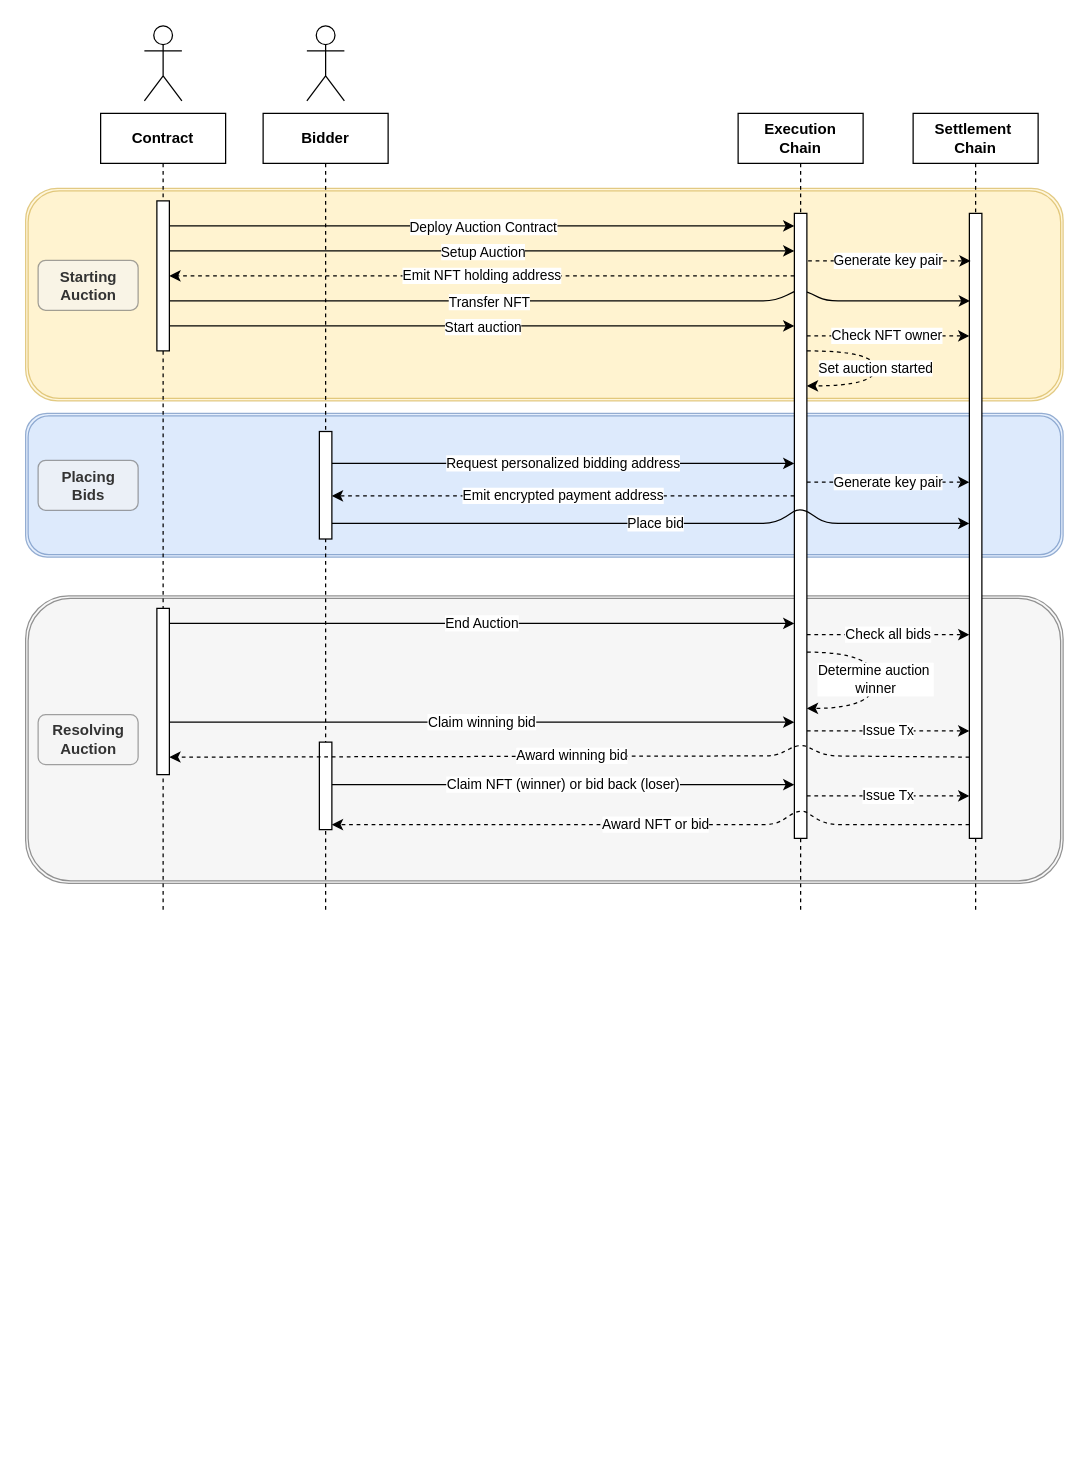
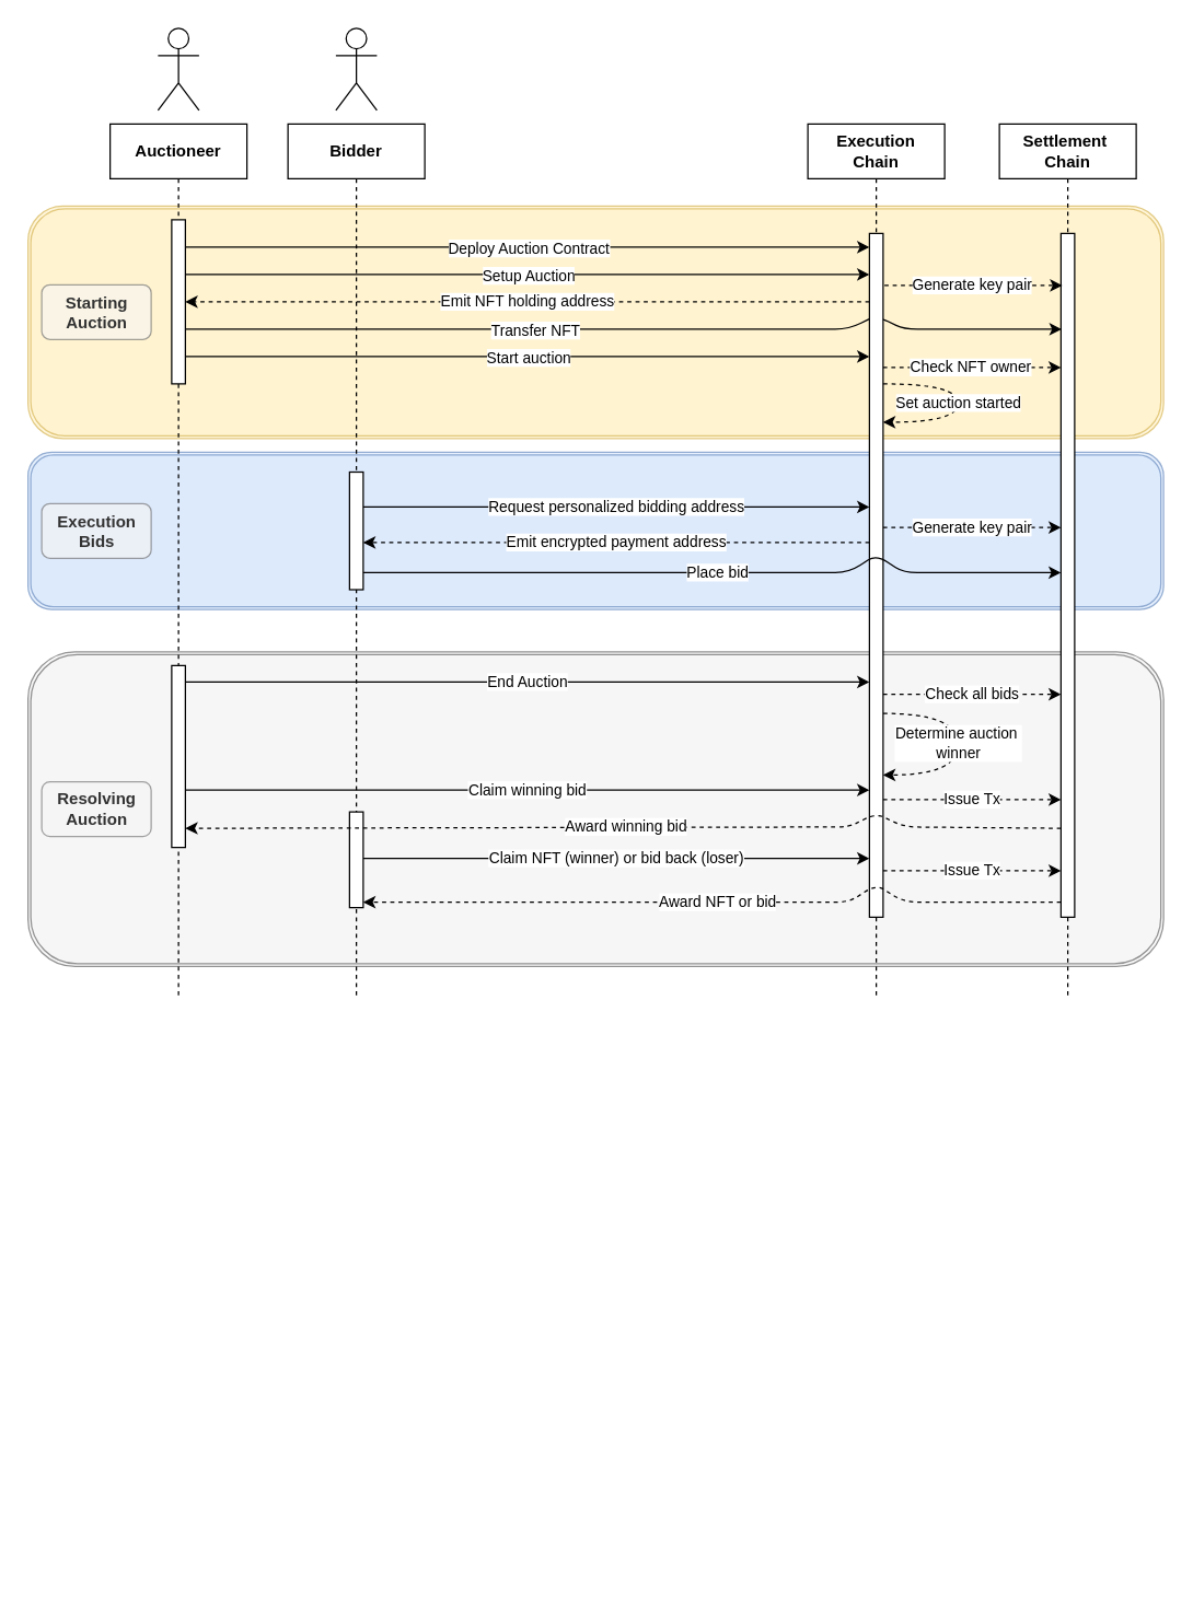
  <mxCell id="0" />
  <mxCell id="1" parent="0" />
  <mxCell id="2" value="" style="group" parent="1" vertex="1" connectable="0"><mxGeometry x="20" y="476" width="830" height="230" as="geometry" /></mxCell>
  <mxCell id="3" value="" style="shape=ext;double=1;rounded=1;whiteSpace=wrap;html=1;color=red;fillColor=#f5f5f5;strokeColor=#666666;fillStyle=auto;opacity=70;fontColor=#333333;labelBackgroundColor=light-dark(#f6f6f6, #ededed);" parent="2" vertex="1"><mxGeometry width="830" height="230" as="geometry" /></mxCell>
  <mxCell id="4" value="Check all bids" style="rounded=0;orthogonalLoop=1;jettySize=auto;html=1;dashed=1;" parent="2" edge="1"><mxGeometry relative="1" as="geometry"><mxPoint x="625" y="31" as="sourcePoint" /><mxPoint x="755" y="31" as="targetPoint" /></mxGeometry></mxCell>
  <mxCell id="5" value="End Auction" style="rounded=0;orthogonalLoop=1;jettySize=auto;html=1;elbow=vertical;" parent="2" edge="1"><mxGeometry relative="1" as="geometry"><mxPoint x="115" y="22" as="sourcePoint" /><mxPoint x="615" y="22" as="targetPoint" /></mxGeometry></mxCell>
  <mxCell id="6" value="Determine auction&amp;nbsp;&lt;div&gt;winner&lt;/div&gt;" style="endArrow=classic;html=1;rounded=0;dashed=1;edgeStyle=orthogonalEdgeStyle;elbow=vertical;curved=1;" parent="2" target="39" edge="1"><mxGeometry x="-0.006" relative="1" as="geometry"><mxPoint x="625" y="45" as="sourcePoint" /><mxPoint x="640" y="90" as="targetPoint" /><mxPoint as="offset" /><Array as="points"><mxPoint x="680" y="45" /><mxPoint x="680" y="90" /></Array></mxGeometry></mxCell>
  <mxCell id="7" value="Claim winning bid" style="rounded=0;orthogonalLoop=0;jettySize=auto;html=1;elbow=vertical;" parent="2" edge="1"><mxGeometry relative="1" as="geometry"><mxPoint x="115.0" y="101" as="sourcePoint" /><mxPoint x="615" y="101" as="targetPoint" /></mxGeometry></mxCell>
  <mxCell id="8" value="Issue Tx" style="rounded=0;orthogonalLoop=1;jettySize=auto;html=1;dashed=1;" parent="2" edge="1"><mxGeometry relative="1" as="geometry"><mxPoint x="625" y="108" as="sourcePoint" /><mxPoint x="755" y="108" as="targetPoint" /></mxGeometry></mxCell>
  <mxCell id="9" value="Claim NFT (winner) or bid back (loser)" style="rounded=0;orthogonalLoop=0;jettySize=auto;html=1;elbow=vertical;" parent="2" edge="1"><mxGeometry relative="1" as="geometry"><mxPoint x="245" y="151" as="sourcePoint" /><mxPoint x="615" y="151" as="targetPoint" /></mxGeometry></mxCell>
  <mxCell id="10" value="Issue Tx" style="rounded=0;orthogonalLoop=1;jettySize=auto;html=1;dashed=1;" parent="2" edge="1"><mxGeometry relative="1" as="geometry"><mxPoint x="625" y="160" as="sourcePoint" /><mxPoint x="755" y="160" as="targetPoint" /></mxGeometry></mxCell>
  <mxCell id="11" value="&lt;span&gt;Resolving&lt;/span&gt;&lt;div&gt;&lt;span&gt;Auction&lt;/span&gt;&lt;/div&gt;" style="text;html=1;align=center;verticalAlign=middle;resizable=0;points=[];autosize=1;strokeColor=#666666;fillColor=#f5f5f5;opacity=60;fontColor=#333333;rounded=1;shadow=0;fontStyle=1" parent="2" vertex="1"><mxGeometry x="10" y="95" width="80" height="40" as="geometry" /></mxCell>
  <mxCell id="12" value="" style="group;direction=south;" parent="1" vertex="1" connectable="0"><mxGeometry x="20" y="330" width="115" height="830" as="geometry" /></mxCell>
  <mxCell id="13" value="" style="shape=ext;double=1;rounded=1;whiteSpace=wrap;html=1;color=red;fillColor=#dae8fc;strokeColor=#6c8ebf;fillStyle=auto;opacity=70;" parent="12" vertex="1"><mxGeometry width="830" height="115" as="geometry" /></mxCell>
  <mxCell id="14" value="Emit encrypted payment address" style="edgeStyle=elbowEdgeStyle;rounded=0;orthogonalLoop=1;jettySize=auto;html=1;elbow=vertical;curved=0;dashed=1;" parent="12" edge="1"><mxGeometry relative="1" as="geometry"><mxPoint x="615" y="66" as="sourcePoint" /><mxPoint x="245" y="66" as="targetPoint" /><Array as="points"><mxPoint x="600" y="66" /></Array></mxGeometry></mxCell>
  <mxCell id="15" value="Generate key pair" style="endArrow=classic;html=1;rounded=0;exitX=0.5;exitY=0.091;exitDx=0;exitDy=0;exitPerimeter=0;dashed=1;" parent="12" target="25" edge="1"><mxGeometry relative="1" as="geometry"><mxPoint x="625" y="55" as="sourcePoint" /><mxPoint x="760" y="55" as="targetPoint" /></mxGeometry></mxCell>
  <mxCell id="16" value="Request personalized bidding address" style="edgeStyle=elbowEdgeStyle;rounded=0;orthogonalLoop=1;jettySize=auto;html=1;elbow=vertical;curved=0;editable=1;movable=1;resizable=1;rotatable=1;deletable=1;locked=0;connectable=1;startArrow=none;startFill=0;labelBackgroundColor=light-dark(#ffffff, #272727);labelBorderColor=none;" parent="12" edge="1"><mxGeometry relative="1" as="geometry"><mxPoint x="245" y="40" as="sourcePoint" /><mxPoint x="615" y="40" as="targetPoint" /></mxGeometry></mxCell>
- <mxCell id="17" value="Placing&lt;div&gt;Bids&lt;/div&gt;" style="text;html=1;align=center;verticalAlign=middle;resizable=0;points=[];autosize=0;strokeColor=#666666;fillColor=#f5f5f5;opacity=60;fontColor=#333333;rounded=1;shadow=0;fontStyle=1" parent="12" vertex="1"><mxGeometry x="10" y="37.5" width="80" height="40" as="geometry" /></mxCell>
+ <mxCell id="17" value="Execution&lt;div&gt;Bids&lt;/div&gt;" style="text;html=1;align=center;verticalAlign=middle;resizable=0;points=[];autosize=0;strokeColor=#666666;fillColor=#f5f5f5;opacity=60;fontColor=#333333;rounded=1;shadow=0;fontStyle=1" parent="12" vertex="1"><mxGeometry x="10" y="37.5" width="80" height="40" as="geometry" /></mxCell>
  <mxCell id="18" value="" style="shape=ext;double=1;rounded=1;whiteSpace=wrap;html=1;color=red;fillColor=#fff2cc;strokeColor=#d6b656;gradientColor=none;fillStyle=auto;opacity=70;" parent="1" vertex="1"><mxGeometry x="20" y="150" width="830" height="170" as="geometry" /></mxCell>
- <mxCell id="19" value="&lt;b&gt;Contract&lt;/b&gt;" style="shape=umlLifeline;perimeter=lifelinePerimeter;whiteSpace=wrap;html=1;container=0;dropTarget=0;collapsible=0;recursiveResize=0;outlineConnect=0;portConstraint=eastwest;newEdgeStyle={&quot;edgeStyle&quot;:&quot;elbowEdgeStyle&quot;,&quot;elbow&quot;:&quot;vertical&quot;,&quot;curved&quot;:0,&quot;rounded&quot;:0};" parent="1" vertex="1"><mxGeometry x="80" y="90" width="100" height="640" as="geometry" /></mxCell>
+ <mxCell id="19" value="&lt;b&gt;Auctioneer&lt;/b&gt;" style="shape=umlLifeline;perimeter=lifelinePerimeter;whiteSpace=wrap;html=1;container=0;dropTarget=0;collapsible=0;recursiveResize=0;outlineConnect=0;portConstraint=eastwest;newEdgeStyle={&quot;edgeStyle&quot;:&quot;elbowEdgeStyle&quot;,&quot;elbow&quot;:&quot;vertical&quot;,&quot;curved&quot;:0,&quot;rounded&quot;:0};" parent="1" vertex="1"><mxGeometry x="80" y="90" width="100" height="640" as="geometry" /></mxCell>
  <mxCell id="20" value="" style="html=1;points=[];perimeter=orthogonalPerimeter;outlineConnect=0;targetShapes=umlLifeline;portConstraint=eastwest;newEdgeStyle={&quot;edgeStyle&quot;:&quot;elbowEdgeStyle&quot;,&quot;elbow&quot;:&quot;vertical&quot;,&quot;curved&quot;:0,&quot;rounded&quot;:0};" parent="19" vertex="1"><mxGeometry x="45" y="70" width="10" height="120" as="geometry" /></mxCell>
  <mxCell id="21" value="" style="html=1;points=[];perimeter=orthogonalPerimeter;outlineConnect=0;targetShapes=umlLifeline;portConstraint=eastwest;newEdgeStyle={&quot;edgeStyle&quot;:&quot;elbowEdgeStyle&quot;,&quot;elbow&quot;:&quot;vertical&quot;,&quot;curved&quot;:0,&quot;rounded&quot;:0};" parent="19" vertex="1"><mxGeometry x="45" y="396" width="10" height="133" as="geometry" /></mxCell>
  <mxCell id="22" value="" style="endArrow=classic;html=1;rounded=0;jumpStyle=arc;" parent="1" target="39" edge="1"><mxGeometry relative="1" as="geometry"><mxPoint x="135" y="180" as="sourcePoint" /><mxPoint x="630" y="180" as="targetPoint" /></mxGeometry></mxCell>
  <mxCell id="23" value="Deploy Auction Contract" style="edgeLabel;resizable=0;html=1;;align=center;verticalAlign=middle;" parent="22" connectable="0" vertex="1"><mxGeometry relative="1" as="geometry" /></mxCell>
  <mxCell id="24" value="&lt;b&gt;Settlement&amp;nbsp;&lt;/b&gt;&lt;div&gt;&lt;b&gt;Chain&lt;/b&gt;&lt;/div&gt;" style="shape=umlLifeline;perimeter=lifelinePerimeter;whiteSpace=wrap;html=1;container=0;dropTarget=0;collapsible=0;recursiveResize=0;outlineConnect=0;portConstraint=eastwest;newEdgeStyle={&quot;edgeStyle&quot;:&quot;elbowEdgeStyle&quot;,&quot;elbow&quot;:&quot;vertical&quot;,&quot;curved&quot;:0,&quot;rounded&quot;:0};" parent="1" vertex="1"><mxGeometry x="730" y="90" width="100" height="640" as="geometry" /></mxCell>
  <mxCell id="25" value="" style="html=1;points=[];perimeter=orthogonalPerimeter;outlineConnect=0;targetShapes=umlLifeline;portConstraint=eastwest;newEdgeStyle={&quot;edgeStyle&quot;:&quot;elbowEdgeStyle&quot;,&quot;elbow&quot;:&quot;vertical&quot;,&quot;curved&quot;:0,&quot;rounded&quot;:0};" parent="24" vertex="1"><mxGeometry x="45" y="80" width="10" height="500" as="geometry" /></mxCell>
  <mxCell id="26" value="Generate key pair" style="endArrow=classic;html=1;rounded=0;dashed=1;" parent="1" edge="1"><mxGeometry x="-0.015" relative="1" as="geometry"><mxPoint x="646" y="208" as="sourcePoint" /><mxPoint x="776" y="208" as="targetPoint" /><mxPoint as="offset" /></mxGeometry></mxCell>
  <mxCell id="27" value="" style="endArrow=classic;html=1;rounded=1;jumpStyle=arc;elbow=vertical;curved=0;" parent="1" source="20" edge="1"><mxGeometry relative="1" as="geometry"><mxPoint x="140" y="240" as="sourcePoint" /><mxPoint x="775.5" y="240" as="targetPoint" /><Array as="points"><mxPoint x="290" y="240" /><mxPoint x="620" y="240" /><mxPoint x="640" y="230" /><mxPoint x="660" y="240" /></Array></mxGeometry></mxCell>
  <mxCell id="28" value="&lt;div&gt;Transfer NFT&lt;/div&gt;" style="edgeLabel;resizable=0;html=1;;align=center;verticalAlign=middle;" parent="27" connectable="0" vertex="1"><mxGeometry relative="1" as="geometry"><mxPoint x="-68" as="offset" /></mxGeometry></mxCell>
  <mxCell id="29" value="Emit NFT holding address" style="rounded=0;orthogonalLoop=1;jettySize=auto;html=1;elbow=vertical;dashed=1;" parent="1" target="20" edge="1"><mxGeometry relative="1" as="geometry"><mxPoint x="635" y="219.996" as="sourcePoint" /><mxPoint x="140" y="220" as="targetPoint" /></mxGeometry></mxCell>
  <mxCell id="30" value="" style="shape=umlActor;verticalLabelPosition=bottom;verticalAlign=top;html=1;outlineConnect=0;" parent="1" vertex="1"><mxGeometry x="115" y="20" width="30" height="60" as="geometry" /></mxCell>
  <mxCell id="31" value="" style="shape=umlActor;verticalLabelPosition=bottom;verticalAlign=top;html=1;outlineConnect=0;" parent="1" vertex="1"><mxGeometry x="245" y="20" width="30" height="60" as="geometry" /></mxCell>
  <mxCell id="32" value="" style="endArrow=classic;html=1;rounded=0;jumpStyle=arc;" parent="1" edge="1"><mxGeometry relative="1" as="geometry"><mxPoint x="135" y="200" as="sourcePoint" /><mxPoint x="635" y="200" as="targetPoint" /></mxGeometry></mxCell>
  <mxCell id="33" value="Setup Auction" style="edgeLabel;resizable=0;html=1;;align=center;verticalAlign=middle;" parent="32" connectable="0" vertex="1"><mxGeometry relative="1" as="geometry" /></mxCell>
  <mxCell id="34" value="" style="endArrow=classic;html=1;rounded=0;jumpStyle=arc;" parent="1" edge="1"><mxGeometry relative="1" as="geometry"><mxPoint x="135" y="260" as="sourcePoint" /><mxPoint x="635" y="260" as="targetPoint" /></mxGeometry></mxCell>
  <mxCell id="35" value="Start auction" style="edgeLabel;resizable=0;html=1;;align=center;verticalAlign=middle;" parent="34" connectable="0" vertex="1"><mxGeometry relative="1" as="geometry" /></mxCell>
  <mxCell id="36" value="Check NFT owner" style="endArrow=classic;html=1;rounded=0;dashed=1;" parent="1" edge="1"><mxGeometry x="-0.015" relative="1" as="geometry"><mxPoint x="645" y="268" as="sourcePoint" /><mxPoint x="775" y="268" as="targetPoint" /><mxPoint as="offset" /></mxGeometry></mxCell>
  <mxCell id="37" value="Starting&lt;div&gt;Auction&lt;/div&gt;" style="text;html=1;align=center;verticalAlign=middle;resizable=0;points=[];autosize=0;strokeColor=#666666;fillColor=#f5f5f5;opacity=60;fontColor=#333333;rounded=1;shadow=0;fontStyle=1" parent="1" vertex="1"><mxGeometry x="30" y="207.5" width="80" height="40" as="geometry" /></mxCell>
  <mxCell id="38" value="&lt;b&gt;Execution&lt;/b&gt;&lt;div&gt;&lt;b&gt;Chain&lt;/b&gt;&lt;/div&gt;" style="shape=umlLifeline;perimeter=lifelinePerimeter;whiteSpace=wrap;html=1;container=0;dropTarget=0;collapsible=0;recursiveResize=0;outlineConnect=0;portConstraint=eastwest;newEdgeStyle={&quot;edgeStyle&quot;:&quot;elbowEdgeStyle&quot;,&quot;elbow&quot;:&quot;vertical&quot;,&quot;curved&quot;:0,&quot;rounded&quot;:0};" parent="1" vertex="1"><mxGeometry x="590" y="90" width="100" height="640" as="geometry" /></mxCell>
  <mxCell id="39" value="" style="html=1;points=[];perimeter=orthogonalPerimeter;outlineConnect=0;targetShapes=umlLifeline;portConstraint=eastwest;newEdgeStyle={&quot;edgeStyle&quot;:&quot;elbowEdgeStyle&quot;,&quot;elbow&quot;:&quot;vertical&quot;,&quot;curved&quot;:0,&quot;rounded&quot;:0};" parent="1" vertex="1"><mxGeometry x="635" y="170" width="10" height="500" as="geometry" /></mxCell>
  <mxCell id="40" value="Set auction started" style="endArrow=classic;html=1;rounded=0;dashed=1;edgeStyle=orthogonalEdgeStyle;elbow=vertical;curved=1;" parent="1" edge="1"><mxGeometry x="-0.006" relative="1" as="geometry"><mxPoint x="645" y="280" as="sourcePoint" /><mxPoint x="645" y="308" as="targetPoint" /><mxPoint as="offset" /><Array as="points"><mxPoint x="700" y="280" /><mxPoint x="700" y="308" /></Array></mxGeometry></mxCell>
  <mxCell id="41" value="&lt;div&gt;Place bid&lt;/div&gt;" style="rounded=1;orthogonalLoop=1;jettySize=auto;html=1;elbow=vertical;editable=1;movable=1;resizable=1;rotatable=1;deletable=1;locked=0;connectable=1;startArrow=none;startFill=0;curved=0;" parent="1" edge="1"><mxGeometry relative="1" as="geometry"><mxPoint x="265" y="418" as="sourcePoint" /><mxPoint x="775" y="418" as="targetPoint" /><Array as="points"><mxPoint x="620" y="418" /><mxPoint x="640" y="405" /><mxPoint x="660" y="418" /></Array></mxGeometry></mxCell>
  <mxCell id="42" value="&lt;b&gt;Bidder&lt;/b&gt;" style="shape=umlLifeline;perimeter=lifelinePerimeter;whiteSpace=wrap;html=1;container=0;dropTarget=0;collapsible=0;recursiveResize=0;outlineConnect=0;portConstraint=eastwest;newEdgeStyle={&quot;edgeStyle&quot;:&quot;elbowEdgeStyle&quot;,&quot;elbow&quot;:&quot;vertical&quot;,&quot;curved&quot;:0,&quot;rounded&quot;:0};" parent="1" vertex="1"><mxGeometry x="210" y="90" width="100" height="640" as="geometry" /></mxCell>
  <mxCell id="43" value="" style="html=1;points=[];perimeter=orthogonalPerimeter;outlineConnect=0;targetShapes=umlLifeline;portConstraint=eastwest;newEdgeStyle={&quot;edgeStyle&quot;:&quot;elbowEdgeStyle&quot;,&quot;elbow&quot;:&quot;vertical&quot;,&quot;curved&quot;:0,&quot;rounded&quot;:0};" parent="1" vertex="1"><mxGeometry x="255" y="593" width="10" height="70" as="geometry" /></mxCell>
  <mxCell id="44" value="" style="html=1;points=[];perimeter=orthogonalPerimeter;outlineConnect=0;targetShapes=umlLifeline;portConstraint=eastwest;newEdgeStyle={&quot;edgeStyle&quot;:&quot;elbowEdgeStyle&quot;,&quot;elbow&quot;:&quot;vertical&quot;,&quot;curved&quot;:0,&quot;rounded&quot;:0};" parent="1" vertex="1"><mxGeometry x="255" y="344.5" width="10" height="86" as="geometry" /></mxCell>
  <mxCell id="45" value="Award NFT or bid" style="rounded=1;orthogonalLoop=1;jettySize=auto;html=1;dashed=1;curved=0;" parent="1" edge="1"><mxGeometry x="0.001" relative="1" as="geometry"><mxPoint x="775" y="659" as="sourcePoint" /><mxPoint x="265" y="659" as="targetPoint" /><Array as="points"><mxPoint x="660" y="659" /><mxPoint x="640" y="646" /><mxPoint x="620" y="659" /></Array><mxPoint as="offset" /></mxGeometry></mxCell>
  <mxCell id="46" value="Award winning bid" style="rounded=1;orthogonalLoop=1;jettySize=auto;html=1;dashed=1;curved=0;" parent="1" edge="1"><mxGeometry x="0.001" relative="1" as="geometry"><mxPoint x="775" y="605" as="sourcePoint" /><mxPoint x="135" y="605" as="targetPoint" /><Array as="points"><mxPoint x="660" y="604" /><mxPoint x="640" y="594" /><mxPoint x="620" y="604" /></Array><mxPoint as="offset" /></mxGeometry></mxCell>
